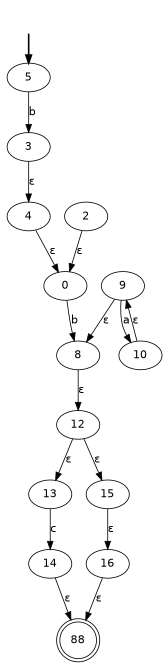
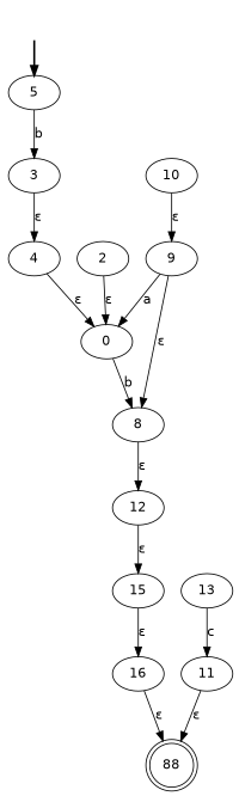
  digraph {
    fontname="DejaVu Sans"
    rankdir=TB
    node [fontname="DejaVu Sans"]
    edge [fontname="DejaVu Sans"]
    fake [style=invisible]
    5 [root=true]
    3
    4
    n5 [label=0]
    2
    8
    12
    9
    10
    13
    15
-   14
+   14 [label=11]
    16
    n15 [label=88 shape=doublecircle]
    fake -> 5 [style=bold]
    5 -> 3 [label=b]
    3 -> 4 [label="ε"]
    4 -> n5 [label="ε"]
    n5 -> 8 [label=b]
    2 -> n5 [label="ε"]
    8 -> 12 [label="ε"]
-   12 -> 13 [label="ε"]
    12 -> 15 [label="ε"]
    9 -> 8 [label="ε"]
-   9 -> 10 [label=a]
+   9 -> n5 [label=a]
    10 -> 9 [label="ε"]
    13 -> 14 [label=c]
    15 -> 16 [label="ε"]
    14 -> n15 [label="ε"]
    16 -> n15 [label="ε"]
  }
